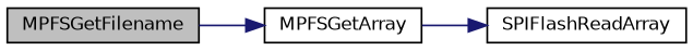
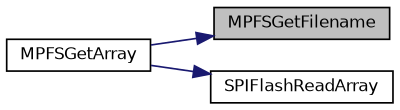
  digraph {
    rankdir=LR
    node [color=black fillcolor=white fontname=Helvetica fontsize=10 shape=record style=filled]
    edge [color=midnightblue fontname=Helvetica fontsize=10 labelfontname=Helvetica labelfontsize=10 style=solid]
    n1 [fillcolor=grey75 fontcolor=black height=0.2 label=MPFSGetFilename width=0.4]
    n2 [height=0.2 label=MPFSGetArray width=0.4]
    n3 [height=0.2 label=SPIFlashReadArray width=0.4]
-   n1 -> n2
+   n2 -> n1
    n2 -> n3
  }
